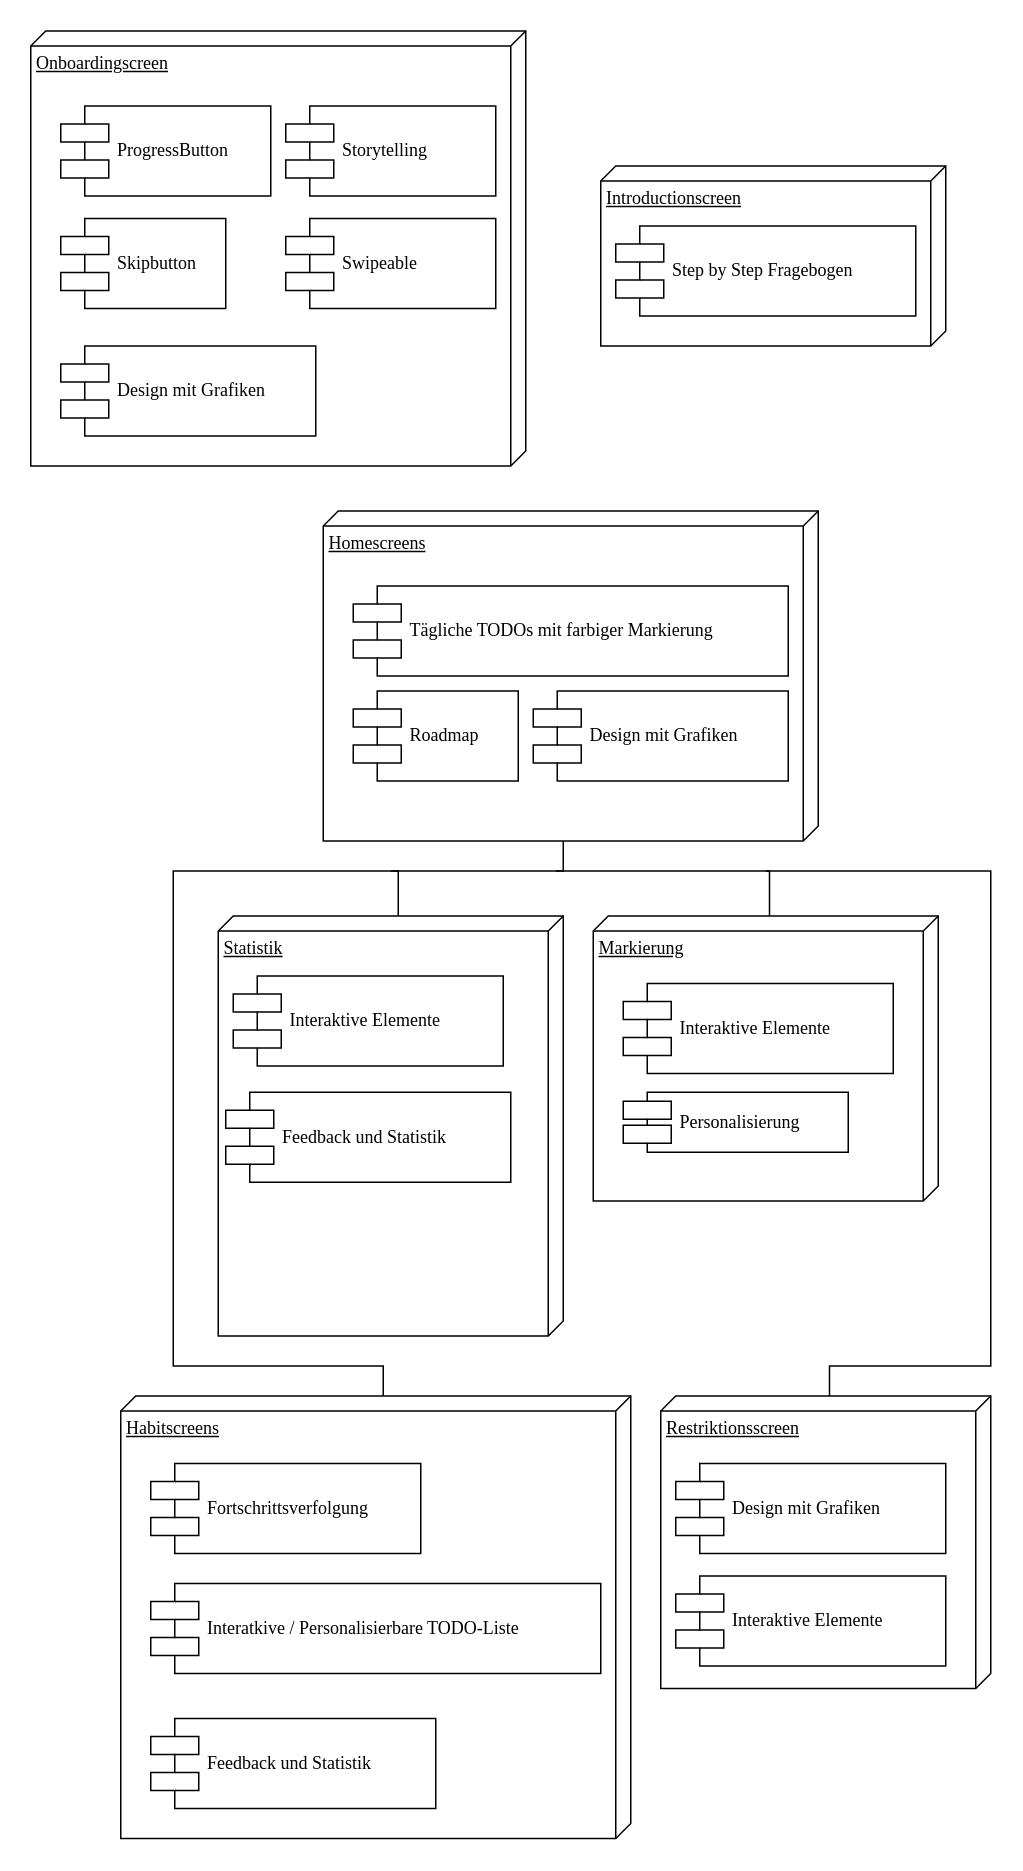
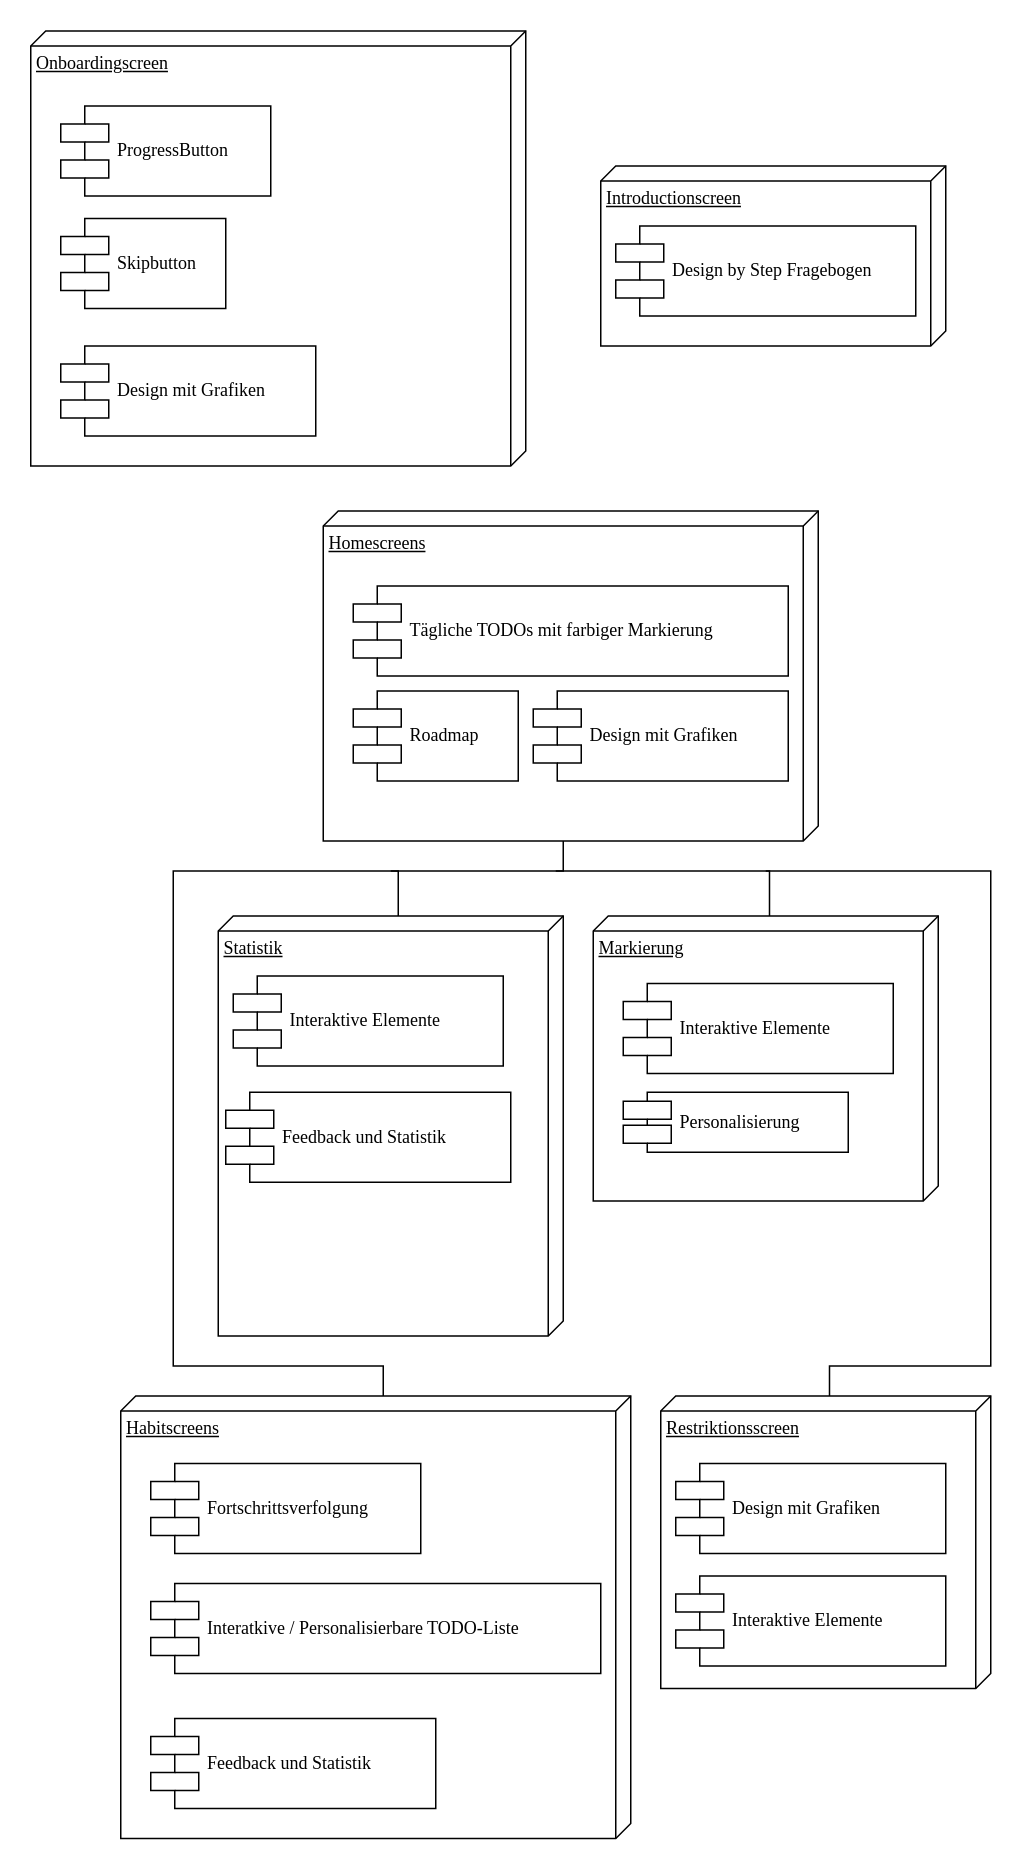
  <mxCell id="0" />
  <mxCell id="1" parent="0" />
  <mxCell id="2" value="Onboardingscreen" style="verticalAlign=top;align=left;spacingTop=8;spacingLeft=2;spacingRight=12;shape=cube;size=10;direction=south;fontStyle=4;html=1;rounded=0;shadow=0;comic=0;labelBackgroundColor=none;strokeWidth=1;fontFamily=Verdana;fontSize=12" parent="1" vertex="1"><mxGeometry x="20" y="20" width="330" height="290" as="geometry" /></mxCell>
  <mxCell id="3" value="Homescreens" style="verticalAlign=top;align=left;spacingTop=8;spacingLeft=2;spacingRight=12;shape=cube;size=10;direction=south;fontStyle=4;html=1;rounded=0;shadow=0;comic=0;labelBackgroundColor=none;strokeWidth=1;fontFamily=Verdana;fontSize=12" parent="1" vertex="1"><mxGeometry x="215" y="340" width="330" height="220" as="geometry" /></mxCell>
  <mxCell id="4" value="Introductionscreen" style="verticalAlign=top;align=left;spacingTop=8;spacingLeft=2;spacingRight=12;shape=cube;size=10;direction=south;fontStyle=4;html=1;rounded=0;shadow=0;comic=0;labelBackgroundColor=none;strokeWidth=1;fontFamily=Verdana;fontSize=12" parent="1" vertex="1"><mxGeometry x="400" y="110" width="230" height="120" as="geometry" /></mxCell>
  <mxCell id="5" value="Tägliche TODOs mit farbiger Markierung" style="shape=component;align=left;spacingLeft=36;rounded=0;shadow=0;comic=0;labelBackgroundColor=none;strokeWidth=1;fontFamily=Verdana;fontSize=12;html=1;" parent="1" vertex="1"><mxGeometry x="235" y="390" width="290" height="60" as="geometry" /></mxCell>
  <mxCell id="6" value="ProgressButton" style="shape=component;align=left;spacingLeft=36;rounded=0;shadow=0;comic=0;labelBackgroundColor=none;strokeWidth=1;fontFamily=Verdana;fontSize=12;html=1;" parent="1" vertex="1"><mxGeometry x="40" y="70" width="140" height="60" as="geometry" /></mxCell>
  <mxCell id="7" value="Skipbutton" style="shape=component;align=left;spacingLeft=36;rounded=0;shadow=0;comic=0;labelBackgroundColor=none;strokeWidth=1;fontFamily=Verdana;fontSize=12;html=1;" parent="1" vertex="1"><mxGeometry x="40" y="145" width="110" height="60" as="geometry" /></mxCell>
- <mxCell id="8" value="Swipeable" style="shape=component;align=left;spacingLeft=36;rounded=0;shadow=0;comic=0;labelBackgroundColor=none;strokeWidth=1;fontFamily=Verdana;fontSize=12;html=1;" parent="1" vertex="1"><mxGeometry x="190" y="145" width="140" height="60" as="geometry" /></mxCell>
- <mxCell id="9" value="Storytelling" style="shape=component;align=left;spacingLeft=36;rounded=0;shadow=0;comic=0;labelBackgroundColor=none;strokeWidth=1;fontFamily=Verdana;fontSize=12;html=1;" parent="1" vertex="1"><mxGeometry x="190" y="70" width="140" height="60" as="geometry" /></mxCell>
- <mxCell id="10" value="Step by Step Fragebogen" style="shape=component;align=left;spacingLeft=36;rounded=0;shadow=0;comic=0;labelBackgroundColor=none;strokeWidth=1;fontFamily=Verdana;fontSize=12;html=1;" parent="1" vertex="1"><mxGeometry x="410" y="150" width="200" height="60" as="geometry" /></mxCell>
+ <mxCell id="10" value="Design by Step Fragebogen" style="shape=component;align=left;spacingLeft=36;rounded=0;shadow=0;comic=0;labelBackgroundColor=none;strokeWidth=1;fontFamily=Verdana;fontSize=12;html=1;" parent="1" vertex="1"><mxGeometry x="410" y="150" width="200" height="60" as="geometry" /></mxCell>
  <mxCell id="11" value="Roadmap" style="shape=component;align=left;spacingLeft=36;rounded=0;shadow=0;comic=0;labelBackgroundColor=none;strokeWidth=1;fontFamily=Verdana;fontSize=12;html=1;" parent="1" vertex="1"><mxGeometry x="235" y="460" width="110" height="60" as="geometry" /></mxCell>
  <mxCell id="12" value="Habitscreens" style="verticalAlign=top;align=left;spacingTop=8;spacingLeft=2;spacingRight=12;shape=cube;size=10;direction=south;fontStyle=4;html=1;rounded=0;shadow=0;comic=0;labelBackgroundColor=none;strokeWidth=1;fontFamily=Verdana;fontSize=12" parent="1" vertex="1"><mxGeometry x="80" y="930" width="340" height="295" as="geometry" /></mxCell>
  <mxCell id="13" value="Fortschrittsverfolgung" style="shape=component;align=left;spacingLeft=36;rounded=0;shadow=0;comic=0;labelBackgroundColor=none;strokeWidth=1;fontFamily=Verdana;fontSize=12;html=1;" parent="1" vertex="1"><mxGeometry x="100" y="975" width="180" height="60" as="geometry" /></mxCell>
  <mxCell id="14" value="Interatkive / Personalisierbare TODO-Liste" style="shape=component;align=left;spacingLeft=36;rounded=0;shadow=0;comic=0;labelBackgroundColor=none;strokeWidth=1;fontFamily=Verdana;fontSize=12;html=1;" parent="1" vertex="1"><mxGeometry x="100" y="1055" width="300" height="60" as="geometry" /></mxCell>
  <mxCell id="15" value="Feedback und Statistik" style="shape=component;align=left;spacingLeft=36;rounded=0;shadow=0;comic=0;labelBackgroundColor=none;strokeWidth=1;fontFamily=Verdana;fontSize=12;html=1;" parent="1" vertex="1"><mxGeometry x="100" y="1145" width="190" height="60" as="geometry" /></mxCell>
  <mxCell id="16" style="edgeStyle=orthogonalEdgeStyle;rounded=0;html=1;labelBackgroundColor=none;startArrow=none;startFill=0;startSize=8;endArrow=none;endFill=0;endSize=16;fontFamily=Verdana;fontSize=12;entryX=0;entryY=0;entryDx=0;entryDy=165;entryPerimeter=0;" parent="1" target="12" edge="1"><mxGeometry relative="1" as="geometry"><Array as="points"><mxPoint x="375" y="580" /><mxPoint x="115" y="580" /><mxPoint x="115" y="910" /><mxPoint x="255" y="910" /></Array><mxPoint x="375" y="560" as="sourcePoint" /><mxPoint x="540" y="600" as="targetPoint" /></mxGeometry></mxCell>
  <mxCell id="17" value="Design mit Grafiken" style="shape=component;align=left;spacingLeft=36;rounded=0;shadow=0;comic=0;labelBackgroundColor=none;strokeWidth=1;fontFamily=Verdana;fontSize=12;html=1;" parent="1" vertex="1"><mxGeometry x="355" y="460" width="170" height="60" as="geometry" /></mxCell>
  <mxCell id="18" value="Design mit Grafiken" style="shape=component;align=left;spacingLeft=36;rounded=0;shadow=0;comic=0;labelBackgroundColor=none;strokeWidth=1;fontFamily=Verdana;fontSize=12;html=1;" parent="1" vertex="1"><mxGeometry x="40" y="230" width="170" height="60" as="geometry" /></mxCell>
  <mxCell id="19" value="Markierung" style="verticalAlign=top;align=left;spacingTop=8;spacingLeft=2;spacingRight=12;shape=cube;size=10;direction=south;fontStyle=4;html=1;rounded=0;shadow=0;comic=0;labelBackgroundColor=none;strokeWidth=1;fontFamily=Verdana;fontSize=12" parent="1" vertex="1"><mxGeometry x="395" y="610" width="230" height="190" as="geometry" /></mxCell>
  <mxCell id="20" value="Interaktive Elemente" style="shape=component;align=left;spacingLeft=36;rounded=0;shadow=0;comic=0;labelBackgroundColor=none;strokeWidth=1;fontFamily=Verdana;fontSize=12;html=1;" parent="1" vertex="1"><mxGeometry x="415" y="655" width="180" height="60" as="geometry" /></mxCell>
  <mxCell id="21" value="Restriktionsscreen" style="verticalAlign=top;align=left;spacingTop=8;spacingLeft=2;spacingRight=12;shape=cube;size=10;direction=south;fontStyle=4;html=1;rounded=0;shadow=0;comic=0;labelBackgroundColor=none;strokeWidth=1;fontFamily=Verdana;fontSize=12" parent="1" vertex="1"><mxGeometry x="440" y="930" width="220" height="195" as="geometry" /></mxCell>
  <mxCell id="22" value="Design mit Grafiken" style="shape=component;align=left;spacingLeft=36;rounded=0;shadow=0;comic=0;labelBackgroundColor=none;strokeWidth=1;fontFamily=Verdana;fontSize=12;html=1;" parent="1" vertex="1"><mxGeometry x="450" y="975" width="180" height="60" as="geometry" /></mxCell>
  <mxCell id="23" value="Interaktive Elemente" style="shape=component;align=left;spacingLeft=36;rounded=0;shadow=0;comic=0;labelBackgroundColor=none;strokeWidth=1;fontFamily=Verdana;fontSize=12;html=1;" parent="1" vertex="1"><mxGeometry x="450" y="1050" width="180" height="60" as="geometry" /></mxCell>
  <mxCell id="24" value="Statistik" style="verticalAlign=top;align=left;spacingTop=8;spacingLeft=2;spacingRight=12;shape=cube;size=10;direction=south;fontStyle=4;html=1;rounded=0;shadow=0;comic=0;labelBackgroundColor=none;strokeWidth=1;fontFamily=Verdana;fontSize=12" parent="1" vertex="1"><mxGeometry x="145" y="610" width="230" height="280" as="geometry" /></mxCell>
  <mxCell id="25" value="Interaktive Elemente" style="shape=component;align=left;spacingLeft=36;rounded=0;shadow=0;comic=0;labelBackgroundColor=none;strokeWidth=1;fontFamily=Verdana;fontSize=12;html=1;" parent="1" vertex="1"><mxGeometry x="155" y="650" width="180" height="60" as="geometry" /></mxCell>
  <mxCell id="26" value="Feedback und Statistik" style="shape=component;align=left;spacingLeft=36;rounded=0;shadow=0;comic=0;labelBackgroundColor=none;strokeWidth=1;fontFamily=Verdana;fontSize=12;html=1;" parent="1" vertex="1"><mxGeometry x="150" y="727.5" width="190" height="60" as="geometry" /></mxCell>
  <mxCell id="27" value="Personalisierung" style="shape=component;align=left;spacingLeft=36;rounded=0;shadow=0;comic=0;labelBackgroundColor=none;strokeWidth=1;fontFamily=Verdana;fontSize=12;html=1;" parent="1" vertex="1"><mxGeometry x="415" y="727.5" width="150" height="40" as="geometry" /></mxCell>
  <mxCell id="28" style="edgeStyle=orthogonalEdgeStyle;rounded=0;html=1;labelBackgroundColor=none;startArrow=none;startFill=0;startSize=8;endArrow=none;endFill=0;endSize=16;fontFamily=Verdana;fontSize=12;entryX=0;entryY=0;entryDx=0;entryDy=110;entryPerimeter=0;exitX=0;exitY=0;exitDx=140;exitDy=0;exitPerimeter=0;" edge="1" parent="1" target="24"><mxGeometry relative="1" as="geometry"><Array as="points"><mxPoint x="265" y="580" /></Array><mxPoint x="260" y="580" as="sourcePoint" /><mxPoint x="310" y="595" as="targetPoint" /></mxGeometry></mxCell>
  <mxCell id="29" style="edgeStyle=orthogonalEdgeStyle;rounded=0;html=1;labelBackgroundColor=none;startArrow=none;startFill=0;startSize=8;endArrow=none;endFill=0;endSize=16;fontFamily=Verdana;fontSize=12;entryX=0;entryY=0;entryDx=0;entryDy=110;entryPerimeter=0;" edge="1" parent="1"><mxGeometry relative="1" as="geometry"><Array as="points"><mxPoint x="512.5" y="580" /></Array><mxPoint x="370" y="580" as="sourcePoint" /><mxPoint x="512.5" y="610" as="targetPoint" /></mxGeometry></mxCell>
  <mxCell id="30" style="edgeStyle=orthogonalEdgeStyle;rounded=0;html=1;labelBackgroundColor=none;startArrow=none;startFill=0;startSize=8;endArrow=none;endFill=0;endSize=16;fontFamily=Verdana;fontSize=12;entryX=0;entryY=0;entryDx=0;entryDy=110;entryPerimeter=0;" edge="1" parent="1"><mxGeometry relative="1" as="geometry"><Array as="points"><mxPoint x="660" y="580" /><mxPoint x="660" y="910" /><mxPoint x="553" y="910" /></Array><mxPoint x="510" y="580" as="sourcePoint" /><mxPoint x="552.5" y="930" as="targetPoint" /></mxGeometry></mxCell>
